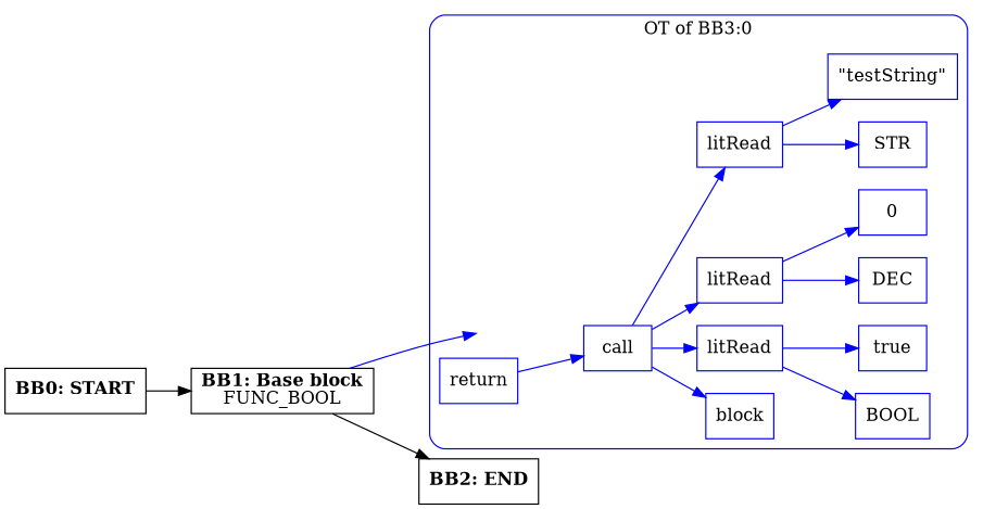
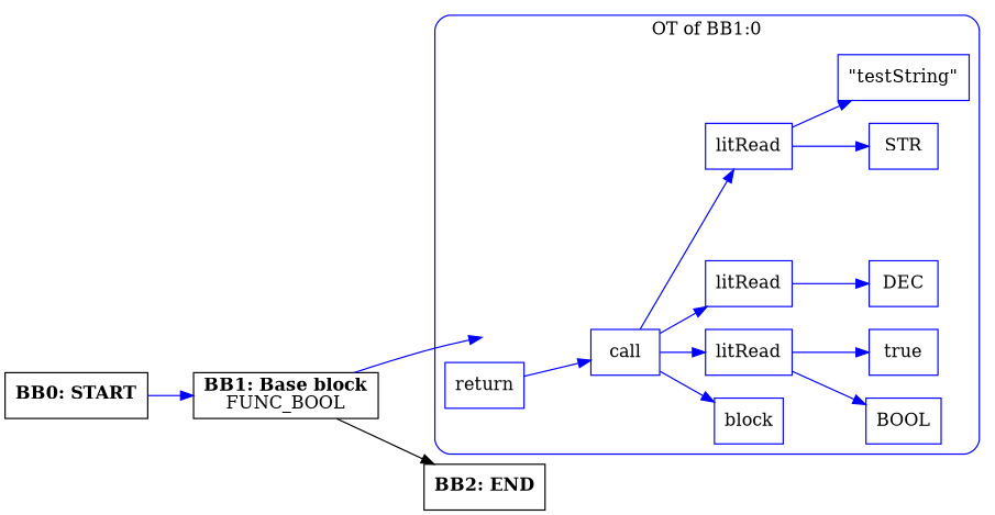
  digraph {
    compound=true
    rankdir=LR
    splines=true
    node [shape=rectangle color=blue]
    edge [color=blue]
    entry0 [shape=point style=invis color=""]
    n2 [label=return]
    n3 [label=call]
    n4 [label=block]
    n5 [label=litRead]
    n6 [label=litRead]
    n7 [label=litRead]
    n8 [label=BOOL]
    n9 [label=true]
    n10 [label=DEC]
-   n11 [label=0]
    n12 [label=STR]
    n13 [label="\"testString\""]
    n14 [label=<<B>BB2: END</B><BR ALIGN="CENTER"/>> color=""]
    n15 [label=<<B>BB1: Base block</B><BR ALIGN="CENTER"/>FUNC_BOOL<BR ALIGN="CENTER"/>> color=""]
    n16 [label=<<B>BB0: START</B><BR ALIGN="CENTER"/>> color=""]
    subgraph cluster_1 {
      color=blue
-     label="OT of BB3:0"
+     label="OT of BB1:0"
      style=rounded
      entry0
      n2
      n3
      n4
      n5
      n6
      n7
      n8
      n9
      n10
-     n11
      n12
      n13
    }
    n2 -> n3
    n3 -> n4
    n3 -> n5
    n3 -> n6
    n3 -> n7
    n5 -> n8
    n5 -> n9
    n6 -> n10
-   n6 -> n11
    n7 -> n12
    n7 -> n13
    n15 -> entry0
    n15 -> n14 [color=""]
-   n16 -> n15 [color=""]
+   n16 -> n15
  }
